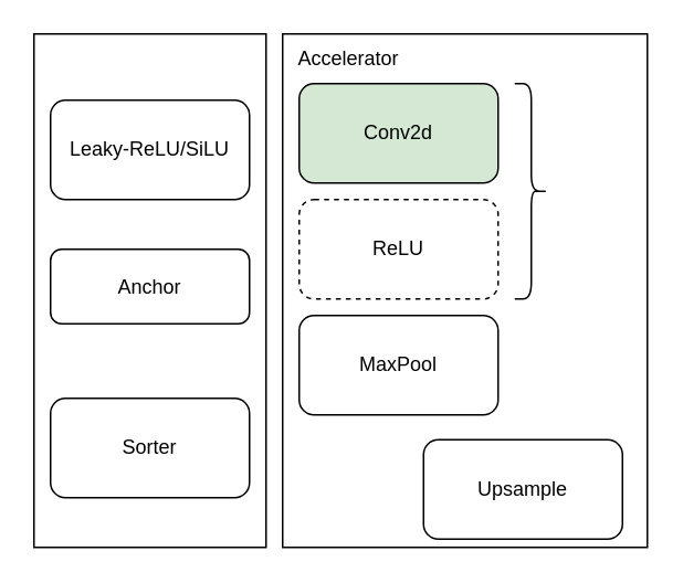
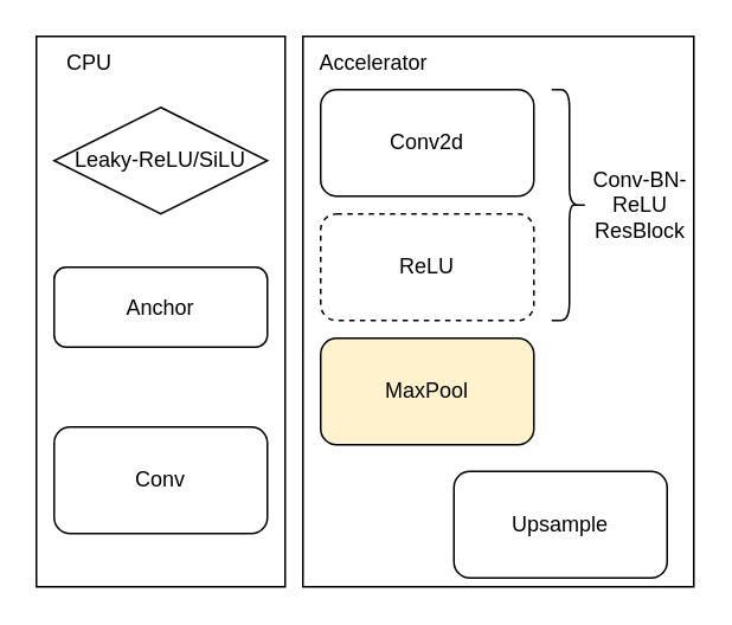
  <mxCell id="0" />
  <mxCell id="1" parent="0" />
  <mxCell id="2" value="" style="rounded=0;whiteSpace=wrap;html=1;" vertex="1" parent="1"><mxGeometry x="20" y="20" width="140" height="310" as="geometry" /></mxCell>
  <mxCell id="3" value="" style="rounded=0;whiteSpace=wrap;html=1;" vertex="1" parent="1"><mxGeometry x="170" y="20" width="220" height="310" as="geometry" /></mxCell>
+ <mxCell id="4" value="CPU" style="text;html=1;strokeColor=none;fillColor=none;align=center;verticalAlign=middle;whiteSpace=wrap;rounded=0;" vertex="1" parent="1"><mxGeometry x="20" y="20" width="60" height="30" as="geometry" /></mxCell>
  <mxCell id="5" value="Accelerator" style="text;html=1;strokeColor=none;fillColor=none;align=center;verticalAlign=middle;whiteSpace=wrap;rounded=0;" vertex="1" parent="1"><mxGeometry x="180" y="20" width="60" height="30" as="geometry" /></mxCell>
- <mxCell id="6" value="Leaky-ReLU/SiLU" style="rounded=1;whiteSpace=wrap;html=1;" vertex="1" parent="1"><mxGeometry x="30" y="60" width="120" height="60" as="geometry" /></mxCell>
- <mxCell id="7" value="Conv2d" style="rounded=1;whiteSpace=wrap;html=1;fillColor=#d5e8d4;" vertex="1" parent="1"><mxGeometry x="180" y="50" width="120" height="60" as="geometry" /></mxCell>
+ <mxCell id="6" value="Leaky-ReLU/SiLU" style="rhombus;whiteSpace=wrap;html=1;" vertex="1" parent="1"><mxGeometry x="30" y="60" width="120" height="60" as="geometry" /></mxCell>
+ <mxCell id="7" value="Conv2d" style="rounded=1;whiteSpace=wrap;html=1;" vertex="1" parent="1"><mxGeometry x="180" y="50" width="120" height="60" as="geometry" /></mxCell>
  <mxCell id="8" value="ReLU" style="rounded=1;whiteSpace=wrap;html=1;dashed=1;" vertex="1" parent="1"><mxGeometry x="180" y="120" width="120" height="60" as="geometry" /></mxCell>
- <mxCell id="9" value="MaxPool" style="rounded=1;whiteSpace=wrap;html=1;" vertex="1" parent="1"><mxGeometry x="180" y="190" width="120" height="60" as="geometry" /></mxCell>
+ <mxCell id="9" value="MaxPool" style="rounded=1;whiteSpace=wrap;html=1;fillColor=#fff2cc;" vertex="1" parent="1"><mxGeometry x="180" y="190" width="120" height="60" as="geometry" /></mxCell>
  <mxCell id="10" value="Upsample" style="rounded=1;whiteSpace=wrap;html=1;" vertex="1" parent="1"><mxGeometry x="255" y="265" width="120" height="60" as="geometry" /></mxCell>
  <mxCell id="11" value="" style="shape=curlyBracket;whiteSpace=wrap;html=1;rounded=1;flipH=1;" vertex="1" parent="1"><mxGeometry x="310" y="50" width="20" height="130" as="geometry" /></mxCell>
+ <mxCell id="12" value="Conv-BN-ReLU&lt;br&gt;ResBlock" style="text;html=1;strokeColor=none;fillColor=none;align=center;verticalAlign=middle;whiteSpace=wrap;rounded=0;" vertex="1" parent="1"><mxGeometry x="330" y="100" width="60" height="30" as="geometry" /></mxCell>
  <mxCell id="13" value="Anchor" style="rounded=1;whiteSpace=wrap;html=1;" vertex="1" parent="1"><mxGeometry x="30" y="150" width="120" height="45" as="geometry" /></mxCell>
- <mxCell id="14" value="Sorter" style="rounded=1;whiteSpace=wrap;html=1;" vertex="1" parent="1"><mxGeometry x="30" y="240" width="120" height="60" as="geometry" /></mxCell>
+ <mxCell id="14" value="Conv" style="rounded=1;whiteSpace=wrap;html=1;" vertex="1" parent="1"><mxGeometry x="30" y="240" width="120" height="60" as="geometry" /></mxCell>
